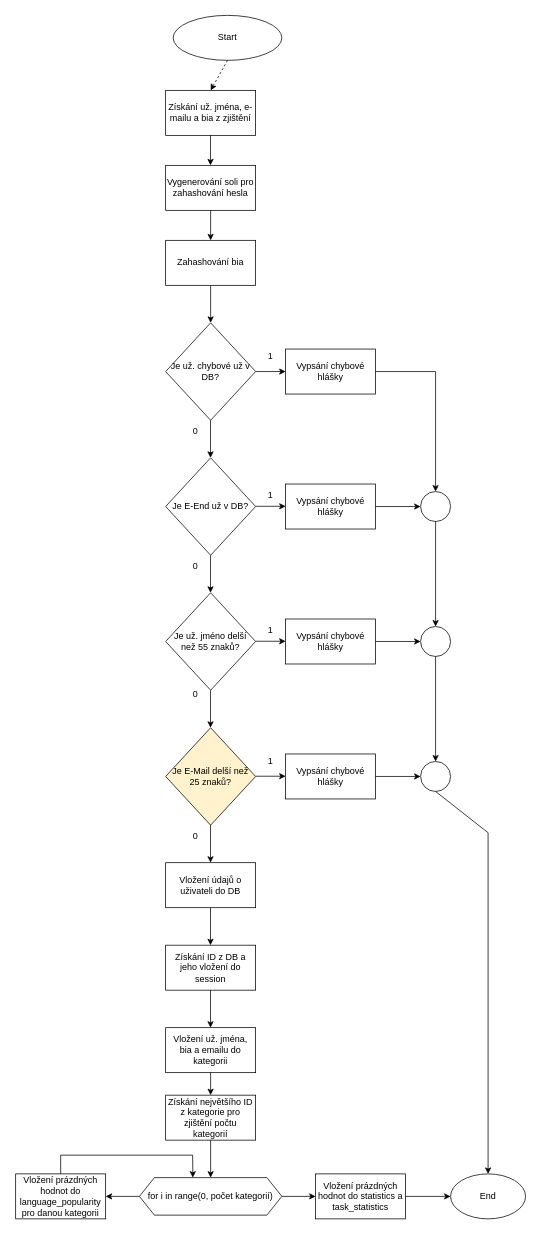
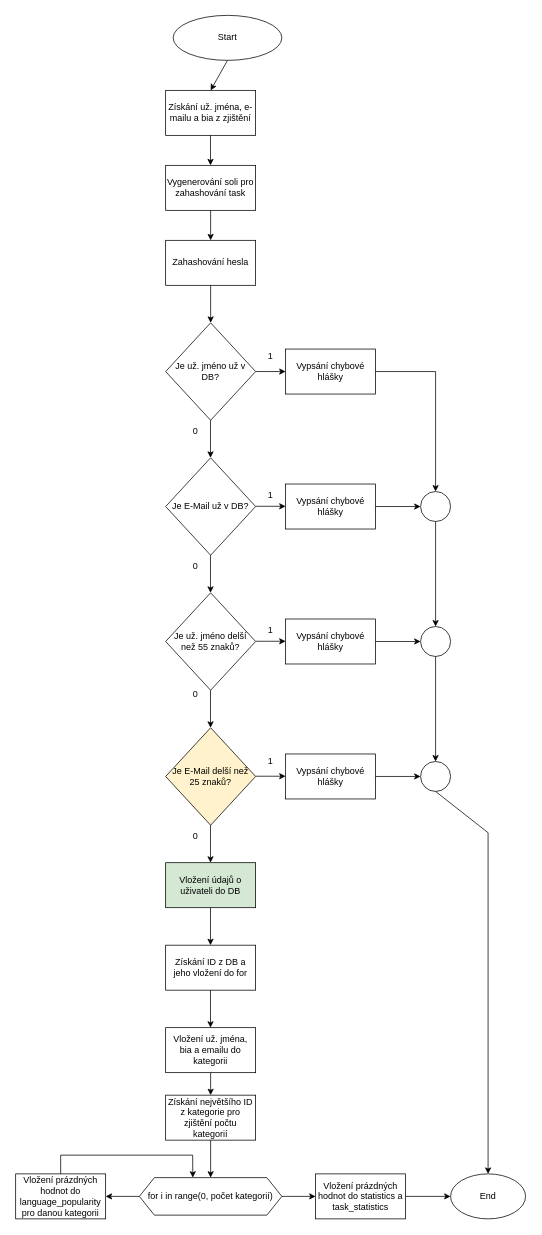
  <mxCell id="0" />
  <mxCell id="1" parent="0" />
  <mxCell id="2" value="Start" style="ellipse;whiteSpace=wrap;html=1;" vertex="1" parent="1"><mxGeometry x="230" y="20" width="145" height="60" as="geometry" /></mxCell>
- <mxCell id="3" value="" style="endArrow=classic;html=1;rounded=0;exitX=0.5;exitY=1;exitDx=0;exitDy=0;entryX=0.5;entryY=0;entryDx=0;entryDy=0;dashed=1;" edge="1" parent="1" source="2" target="4"><mxGeometry width="50" height="50" relative="1" as="geometry"><mxPoint x="300" y="210" as="sourcePoint" /><mxPoint x="280" y="140" as="targetPoint" /></mxGeometry></mxCell>
+ <mxCell id="3" value="" style="endArrow=classic;html=1;rounded=0;exitX=0.5;exitY=1;exitDx=0;exitDy=0;entryX=0.5;entryY=0;entryDx=0;entryDy=0;" edge="1" parent="1" source="2" target="4"><mxGeometry width="50" height="50" relative="1" as="geometry"><mxPoint x="300" y="210" as="sourcePoint" /><mxPoint x="280" y="140" as="targetPoint" /></mxGeometry></mxCell>
  <mxCell id="4" value="Získání už. jména, e-mailu a bia z zjištění" style="rounded=0;whiteSpace=wrap;html=1;" vertex="1" parent="1"><mxGeometry x="220" y="120" width="120" height="60" as="geometry" /></mxCell>
  <mxCell id="5" value="" style="endArrow=classic;html=1;rounded=0;exitX=0.5;exitY=1;exitDx=0;exitDy=0;entryX=0.5;entryY=0;entryDx=0;entryDy=0;" edge="1" parent="1"><mxGeometry width="50" height="50" relative="1" as="geometry"><mxPoint x="279.83" y="180" as="sourcePoint" /><mxPoint x="279.83" y="220" as="targetPoint" /></mxGeometry></mxCell>
- <mxCell id="6" value="Vygenerování soli pro zahashování hesla" style="rounded=0;whiteSpace=wrap;html=1;" vertex="1" parent="1"><mxGeometry x="220" y="220" width="120" height="60" as="geometry" /></mxCell>
+ <mxCell id="6" value="Vygenerování soli pro zahashování task" style="rounded=0;whiteSpace=wrap;html=1;" vertex="1" parent="1"><mxGeometry x="220" y="220" width="120" height="60" as="geometry" /></mxCell>
  <mxCell id="7" value="" style="endArrow=classic;html=1;rounded=0;exitX=0.5;exitY=1;exitDx=0;exitDy=0;" edge="1" parent="1" source="6"><mxGeometry width="50" height="50" relative="1" as="geometry"><mxPoint x="290" y="290" as="sourcePoint" /><mxPoint x="280" y="320" as="targetPoint" /></mxGeometry></mxCell>
- <mxCell id="8" value="Zahashování bia" style="rounded=0;whiteSpace=wrap;html=1;" vertex="1" parent="1"><mxGeometry x="220" y="320" width="120" height="60" as="geometry" /></mxCell>
+ <mxCell id="8" value="Zahashování hesla" style="rounded=0;whiteSpace=wrap;html=1;" vertex="1" parent="1"><mxGeometry x="220" y="320" width="120" height="60" as="geometry" /></mxCell>
  <mxCell id="9" value="" style="endArrow=classic;html=1;rounded=0;exitX=0.5;exitY=1;exitDx=0;exitDy=0;" edge="1" parent="1" source="8"><mxGeometry width="50" height="50" relative="1" as="geometry"><mxPoint x="290" y="360" as="sourcePoint" /><mxPoint x="280" y="430" as="targetPoint" /></mxGeometry></mxCell>
- <mxCell id="10" value="Je už. chybové už v DB?" style="rhombus;whiteSpace=wrap;html=1;" vertex="1" parent="1"><mxGeometry x="220" y="430" width="120" height="130" as="geometry" /></mxCell>
+ <mxCell id="10" value="Je už. jméno už v DB?" style="rhombus;whiteSpace=wrap;html=1;" vertex="1" parent="1"><mxGeometry x="220" y="430" width="120" height="130" as="geometry" /></mxCell>
  <mxCell id="11" value="" style="endArrow=classic;html=1;rounded=0;exitX=0.5;exitY=1;exitDx=0;exitDy=0;" edge="1" parent="1"><mxGeometry width="50" height="50" relative="1" as="geometry"><mxPoint x="279.83" y="560" as="sourcePoint" /><mxPoint x="279.83" y="610" as="targetPoint" /></mxGeometry></mxCell>
  <mxCell id="12" value="0" style="text;html=1;align=center;verticalAlign=middle;whiteSpace=wrap;rounded=0;" vertex="1" parent="1"><mxGeometry x="230" y="560" width="60" height="30" as="geometry" /></mxCell>
- <mxCell id="13" value="Je E-End už v DB?" style="rhombus;whiteSpace=wrap;html=1;" vertex="1" parent="1"><mxGeometry x="220" y="610" width="120" height="130" as="geometry" /></mxCell>
+ <mxCell id="13" value="Je E-Mail už v DB?" style="rhombus;whiteSpace=wrap;html=1;" vertex="1" parent="1"><mxGeometry x="220" y="610" width="120" height="130" as="geometry" /></mxCell>
  <mxCell id="14" value="" style="endArrow=classic;html=1;rounded=0;exitX=0.5;exitY=1;exitDx=0;exitDy=0;" edge="1" parent="1"><mxGeometry width="50" height="50" relative="1" as="geometry"><mxPoint x="279.83" y="740" as="sourcePoint" /><mxPoint x="279.83" y="790" as="targetPoint" /></mxGeometry></mxCell>
  <mxCell id="15" value="Je už. jméno delší než 55 znaků?" style="rhombus;whiteSpace=wrap;html=1;" vertex="1" parent="1"><mxGeometry x="220" y="790" width="120" height="130" as="geometry" /></mxCell>
  <mxCell id="16" value="" style="endArrow=classic;html=1;rounded=0;exitX=0.5;exitY=1;exitDx=0;exitDy=0;" edge="1" parent="1"><mxGeometry width="50" height="50" relative="1" as="geometry"><mxPoint x="279.83" y="920" as="sourcePoint" /><mxPoint x="279.83" y="970" as="targetPoint" /></mxGeometry></mxCell>
  <mxCell id="17" value="Je E-Mail delší než 25 znaků?" style="rhombus;whiteSpace=wrap;html=1;fillColor=#fff2cc;" vertex="1" parent="1"><mxGeometry x="220" y="970" width="120" height="130" as="geometry" /></mxCell>
  <mxCell id="18" value="" style="endArrow=classic;html=1;rounded=0;exitX=0.5;exitY=1;exitDx=0;exitDy=0;" edge="1" parent="1"><mxGeometry width="50" height="50" relative="1" as="geometry"><mxPoint x="279.83" y="1100" as="sourcePoint" /><mxPoint x="279.83" y="1150" as="targetPoint" /></mxGeometry></mxCell>
- <mxCell id="19" value="Vložení údajů o uživateli do DB" style="rounded=0;whiteSpace=wrap;html=1;" vertex="1" parent="1"><mxGeometry x="220" y="1150" width="120" height="60" as="geometry" /></mxCell>
+ <mxCell id="19" value="Vložení údajů o uživateli do DB" style="rounded=0;whiteSpace=wrap;html=1;fillColor=#d5e8d4;" vertex="1" parent="1"><mxGeometry x="220" y="1150" width="120" height="60" as="geometry" /></mxCell>
  <mxCell id="20" value="" style="endArrow=classic;html=1;rounded=0;exitX=0.5;exitY=1;exitDx=0;exitDy=0;" edge="1" parent="1"><mxGeometry width="50" height="50" relative="1" as="geometry"><mxPoint x="279.83" y="1210" as="sourcePoint" /><mxPoint x="279.83" y="1260" as="targetPoint" /></mxGeometry></mxCell>
- <mxCell id="21" value="Získání ID z DB a jeho vložení do session" style="rounded=0;whiteSpace=wrap;html=1;" vertex="1" parent="1"><mxGeometry x="220" y="1260" width="120" height="60" as="geometry" /></mxCell>
+ <mxCell id="21" value="Získání ID z DB a jeho vložení do for" style="rounded=0;whiteSpace=wrap;html=1;" vertex="1" parent="1"><mxGeometry x="220" y="1260" width="120" height="60" as="geometry" /></mxCell>
  <mxCell id="22" value="" style="endArrow=classic;html=1;rounded=0;exitX=0.5;exitY=1;exitDx=0;exitDy=0;" edge="1" parent="1"><mxGeometry width="50" height="50" relative="1" as="geometry"><mxPoint x="279.83" y="1320" as="sourcePoint" /><mxPoint x="279.83" y="1370" as="targetPoint" /></mxGeometry></mxCell>
  <mxCell id="23" value="Získání největšího ID z kategorie pro zjištění počtu kategorií" style="rounded=0;whiteSpace=wrap;html=1;" vertex="1" parent="1"><mxGeometry x="220" y="1460" width="120" height="60" as="geometry" /></mxCell>
  <mxCell id="24" value="" style="endArrow=classic;html=1;rounded=0;exitX=0.5;exitY=1;exitDx=0;exitDy=0;" edge="1" parent="1" source="23"><mxGeometry width="50" height="50" relative="1" as="geometry"><mxPoint x="290" y="1520" as="sourcePoint" /><mxPoint x="280" y="1570" as="targetPoint" /></mxGeometry></mxCell>
  <mxCell id="25" value="for i in range(0, počet kategorií)" style="shape=hexagon;perimeter=hexagonPerimeter2;whiteSpace=wrap;html=1;fixedSize=1;" vertex="1" parent="1"><mxGeometry x="185" y="1570" width="190" height="50" as="geometry" /></mxCell>
  <mxCell id="26" value="" style="endArrow=classic;html=1;rounded=0;exitX=0;exitY=0.5;exitDx=0;exitDy=0;" edge="1" parent="1" source="25"><mxGeometry width="50" height="50" relative="1" as="geometry"><mxPoint x="290" y="1590" as="sourcePoint" /><mxPoint x="140" y="1595" as="targetPoint" /></mxGeometry></mxCell>
  <mxCell id="27" value="Vložení prázdných hodnot do language_popularity pro danou kategorii" style="rounded=0;whiteSpace=wrap;html=1;" vertex="1" parent="1"><mxGeometry x="20" y="1565" width="120" height="60" as="geometry" /></mxCell>
  <mxCell id="28" value="" style="endArrow=classic;html=1;rounded=0;exitX=0.5;exitY=0;exitDx=0;exitDy=0;entryX=0.375;entryY=0;entryDx=0;entryDy=0;" edge="1" parent="1" source="27" target="25"><mxGeometry width="50" height="50" relative="1" as="geometry"><mxPoint x="230" y="1620" as="sourcePoint" /><mxPoint x="280" y="1570" as="targetPoint" /><Array as="points"><mxPoint x="80" y="1540" /><mxPoint x="256" y="1540" /></Array></mxGeometry></mxCell>
  <mxCell id="29" value="" style="endArrow=classic;html=1;rounded=0;exitX=1;exitY=0.5;exitDx=0;exitDy=0;" edge="1" parent="1" source="25"><mxGeometry width="50" height="50" relative="1" as="geometry"><mxPoint x="330" y="1670" as="sourcePoint" /><mxPoint x="420" y="1595" as="targetPoint" /></mxGeometry></mxCell>
  <mxCell id="30" value="Vložení prázdných hodnot do statistics a task_statistics" style="rounded=0;whiteSpace=wrap;html=1;" vertex="1" parent="1"><mxGeometry x="420" y="1565" width="120" height="60" as="geometry" /></mxCell>
  <mxCell id="31" value="Vložení už. jména, bia a emailu do kategorii" style="rounded=0;whiteSpace=wrap;html=1;" vertex="1" parent="1"><mxGeometry x="220" y="1370" width="120" height="60" as="geometry" /></mxCell>
  <mxCell id="32" value="" style="endArrow=classic;html=1;rounded=0;exitX=0.5;exitY=1;exitDx=0;exitDy=0;entryX=0.5;entryY=0;entryDx=0;entryDy=0;" edge="1" parent="1" source="31" target="23"><mxGeometry width="50" height="50" relative="1" as="geometry"><mxPoint x="480" y="1390" as="sourcePoint" /><mxPoint x="530" y="1340" as="targetPoint" /></mxGeometry></mxCell>
  <mxCell id="33" value="" style="endArrow=classic;html=1;rounded=0;exitX=1;exitY=0.5;exitDx=0;exitDy=0;" edge="1" parent="1" source="30"><mxGeometry width="50" height="50" relative="1" as="geometry"><mxPoint x="520" y="1520" as="sourcePoint" /><mxPoint x="600" y="1595" as="targetPoint" /></mxGeometry></mxCell>
  <mxCell id="34" value="End" style="ellipse;whiteSpace=wrap;html=1;" vertex="1" parent="1"><mxGeometry x="600" y="1565" width="100" height="60" as="geometry" /></mxCell>
  <mxCell id="35" value="" style="endArrow=classic;html=1;rounded=0;exitX=1;exitY=0.5;exitDx=0;exitDy=0;" edge="1" parent="1" source="10"><mxGeometry width="50" height="50" relative="1" as="geometry"><mxPoint x="500" y="420" as="sourcePoint" /><mxPoint x="380" y="495" as="targetPoint" /></mxGeometry></mxCell>
  <mxCell id="36" value="Vypsání chybové hlášky" style="rounded=0;whiteSpace=wrap;html=1;" vertex="1" parent="1"><mxGeometry x="380" y="465" width="120" height="60" as="geometry" /></mxCell>
  <mxCell id="37" value="" style="endArrow=classic;html=1;rounded=0;exitX=1;exitY=0.5;exitDx=0;exitDy=0;" edge="1" parent="1"><mxGeometry width="50" height="50" relative="1" as="geometry"><mxPoint x="340" y="674.68" as="sourcePoint" /><mxPoint x="380" y="674.68" as="targetPoint" /></mxGeometry></mxCell>
  <mxCell id="38" value="" style="endArrow=classic;html=1;rounded=0;exitX=1;exitY=0.5;exitDx=0;exitDy=0;" edge="1" parent="1"><mxGeometry width="50" height="50" relative="1" as="geometry"><mxPoint x="340" y="854.68" as="sourcePoint" /><mxPoint x="380" y="854.68" as="targetPoint" /></mxGeometry></mxCell>
  <mxCell id="39" value="" style="endArrow=classic;html=1;rounded=0;exitX=1;exitY=0.5;exitDx=0;exitDy=0;" edge="1" parent="1"><mxGeometry width="50" height="50" relative="1" as="geometry"><mxPoint x="340" y="1034.68" as="sourcePoint" /><mxPoint x="380" y="1034.68" as="targetPoint" /></mxGeometry></mxCell>
  <mxCell id="40" value="Vypsání chybové hlášky" style="rounded=0;whiteSpace=wrap;html=1;" vertex="1" parent="1"><mxGeometry x="380" y="645" width="120" height="60" as="geometry" /></mxCell>
  <mxCell id="41" value="Vypsání chybové hlášky" style="rounded=0;whiteSpace=wrap;html=1;" vertex="1" parent="1"><mxGeometry x="380" y="825" width="120" height="60" as="geometry" /></mxCell>
  <mxCell id="42" value="Vypsání chybové hlášky" style="rounded=0;whiteSpace=wrap;html=1;" vertex="1" parent="1"><mxGeometry x="380" y="1005" width="120" height="60" as="geometry" /></mxCell>
  <mxCell id="43" value="0" style="text;html=1;align=center;verticalAlign=middle;whiteSpace=wrap;rounded=0;" vertex="1" parent="1"><mxGeometry x="230" y="740" width="60" height="30" as="geometry" /></mxCell>
  <mxCell id="44" value="0" style="text;html=1;align=center;verticalAlign=middle;whiteSpace=wrap;rounded=0;" vertex="1" parent="1"><mxGeometry x="230" y="910" width="60" height="30" as="geometry" /></mxCell>
  <mxCell id="45" value="0" style="text;html=1;align=center;verticalAlign=middle;whiteSpace=wrap;rounded=0;" vertex="1" parent="1"><mxGeometry x="230" y="1100" width="60" height="30" as="geometry" /></mxCell>
  <mxCell id="46" value="1" style="text;html=1;align=center;verticalAlign=middle;whiteSpace=wrap;rounded=0;" vertex="1" parent="1"><mxGeometry x="330" y="460" width="60" height="30" as="geometry" /></mxCell>
  <mxCell id="47" value="1" style="text;html=1;align=center;verticalAlign=middle;whiteSpace=wrap;rounded=0;" vertex="1" parent="1"><mxGeometry x="330" y="645" width="60" height="30" as="geometry" /></mxCell>
  <mxCell id="48" value="1" style="text;html=1;align=center;verticalAlign=middle;whiteSpace=wrap;rounded=0;" vertex="1" parent="1"><mxGeometry x="330" y="825" width="60" height="30" as="geometry" /></mxCell>
  <mxCell id="49" value="1" style="text;html=1;align=center;verticalAlign=middle;whiteSpace=wrap;rounded=0;" vertex="1" parent="1"><mxGeometry x="330" y="1000" width="60" height="30" as="geometry" /></mxCell>
  <mxCell id="50" value="" style="ellipse;whiteSpace=wrap;html=1;aspect=fixed;" vertex="1" parent="1"><mxGeometry x="560" y="1015" width="40" height="40" as="geometry" /></mxCell>
  <mxCell id="51" value="" style="endArrow=classic;html=1;rounded=0;exitX=1;exitY=0.5;exitDx=0;exitDy=0;entryX=0.5;entryY=0;entryDx=0;entryDy=0;" edge="1" parent="1" source="36" target="53"><mxGeometry width="50" height="50" relative="1" as="geometry"><mxPoint x="630" y="900" as="sourcePoint" /><mxPoint x="660" y="580" as="targetPoint" /><Array as="points"><mxPoint x="580" y="495" /></Array></mxGeometry></mxCell>
  <mxCell id="52" value="" style="ellipse;whiteSpace=wrap;html=1;aspect=fixed;" vertex="1" parent="1"><mxGeometry x="560" y="835" width="40" height="40" as="geometry" /></mxCell>
  <mxCell id="53" value="" style="ellipse;whiteSpace=wrap;html=1;aspect=fixed;" vertex="1" parent="1"><mxGeometry x="560" y="655" width="40" height="40" as="geometry" /></mxCell>
  <mxCell id="54" value="" style="endArrow=classic;html=1;rounded=0;exitX=1;exitY=0.5;exitDx=0;exitDy=0;entryX=0;entryY=0.5;entryDx=0;entryDy=0;" edge="1" parent="1" source="40" target="53"><mxGeometry width="50" height="50" relative="1" as="geometry"><mxPoint x="600" y="660" as="sourcePoint" /><mxPoint x="650" y="610" as="targetPoint" /></mxGeometry></mxCell>
  <mxCell id="55" value="" style="endArrow=classic;html=1;rounded=0;exitX=0.5;exitY=1;exitDx=0;exitDy=0;entryX=0.5;entryY=0;entryDx=0;entryDy=0;" edge="1" parent="1" source="53" target="52"><mxGeometry width="50" height="50" relative="1" as="geometry"><mxPoint x="610" y="800" as="sourcePoint" /><mxPoint x="660" y="750" as="targetPoint" /></mxGeometry></mxCell>
  <mxCell id="56" value="" style="endArrow=classic;html=1;rounded=0;exitX=1;exitY=0.5;exitDx=0;exitDy=0;entryX=0;entryY=0.5;entryDx=0;entryDy=0;" edge="1" parent="1" source="41" target="52"><mxGeometry width="50" height="50" relative="1" as="geometry"><mxPoint x="610" y="860" as="sourcePoint" /><mxPoint x="660" y="810" as="targetPoint" /></mxGeometry></mxCell>
  <mxCell id="57" value="" style="endArrow=classic;html=1;rounded=0;exitX=0.5;exitY=1;exitDx=0;exitDy=0;entryX=0.5;entryY=0;entryDx=0;entryDy=0;" edge="1" parent="1" source="52" target="50"><mxGeometry width="50" height="50" relative="1" as="geometry"><mxPoint x="610" y="960" as="sourcePoint" /><mxPoint x="660" y="910" as="targetPoint" /></mxGeometry></mxCell>
  <mxCell id="58" value="" style="endArrow=classic;html=1;rounded=0;exitX=1;exitY=0.5;exitDx=0;exitDy=0;entryX=0;entryY=0.5;entryDx=0;entryDy=0;" edge="1" parent="1" source="42" target="50"><mxGeometry width="50" height="50" relative="1" as="geometry"><mxPoint x="610" y="1010" as="sourcePoint" /><mxPoint x="660" y="960" as="targetPoint" /></mxGeometry></mxCell>
  <mxCell id="59" value="" style="endArrow=classic;html=1;rounded=0;exitX=0.5;exitY=1;exitDx=0;exitDy=0;entryX=0.5;entryY=0;entryDx=0;entryDy=0;" edge="1" parent="1" source="50" target="34"><mxGeometry width="50" height="50" relative="1" as="geometry"><mxPoint x="610" y="1280" as="sourcePoint" /><mxPoint x="660" y="1230" as="targetPoint" /><Array as="points"><mxPoint x="650" y="1110" /></Array></mxGeometry></mxCell>
